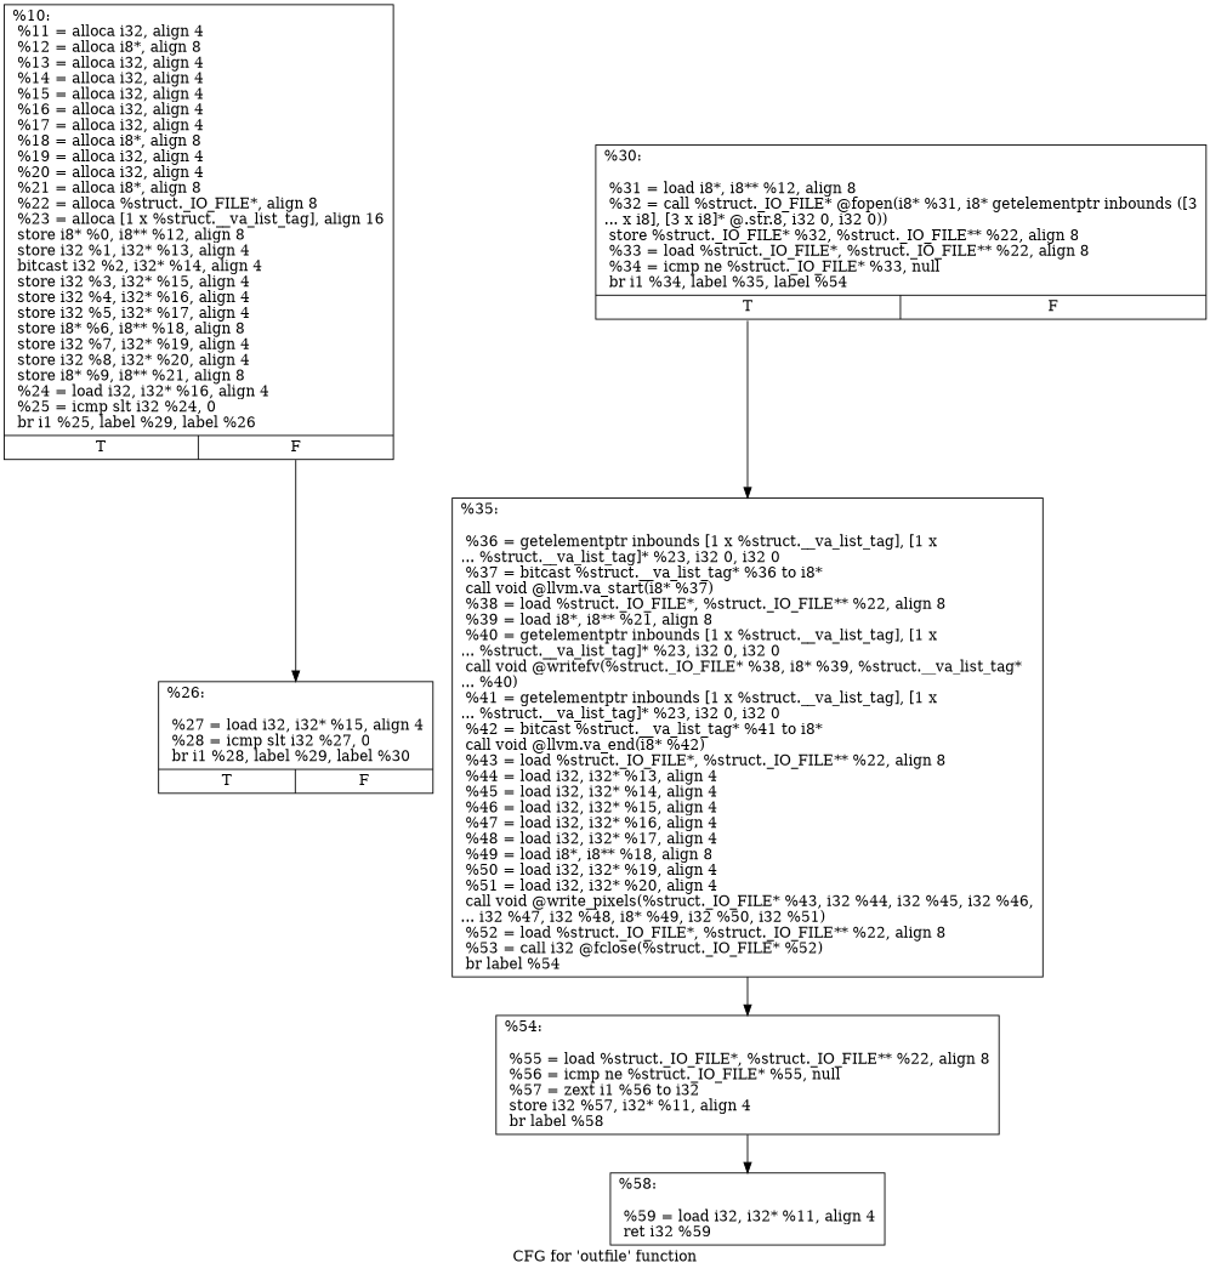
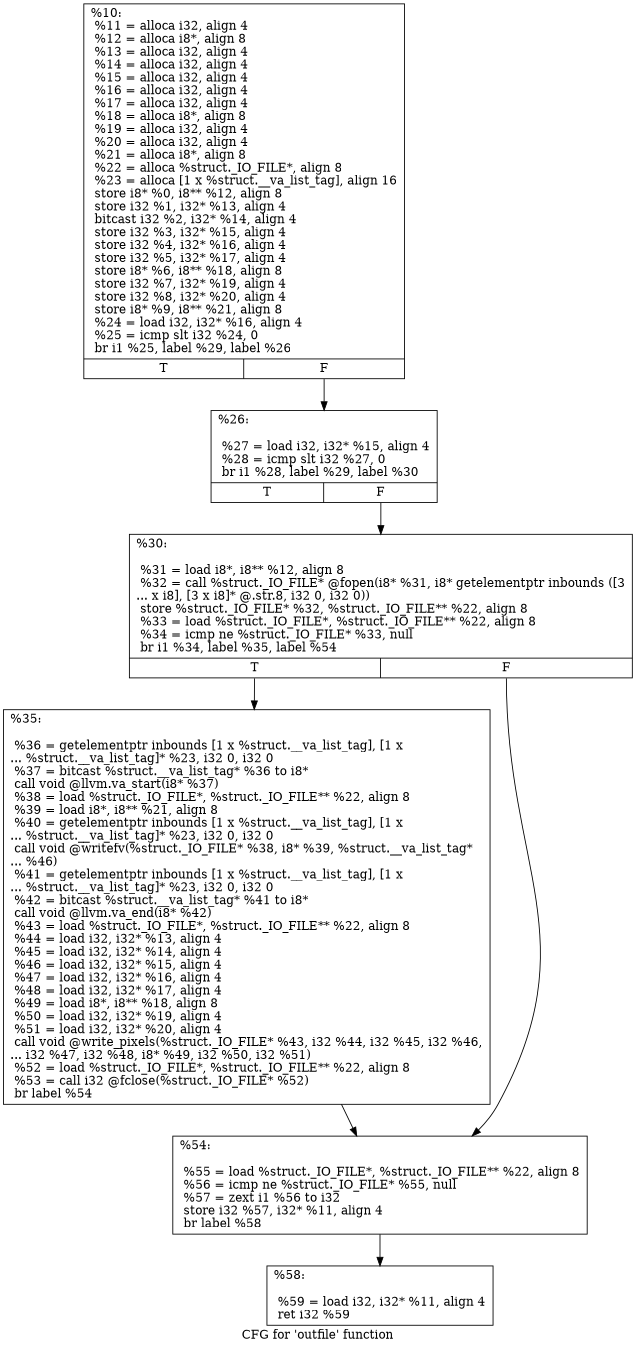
  digraph {
    label="CFG for 'outfile' function"
    node [shape=record]
    edge [tailport=s1]
    n1 [label="{%10:\l  %11 = alloca i32, align 4\l  %12 = alloca i8*, align 8\l  %13 = alloca i32, align 4\l  %14 = alloca i32, align 4\l  %15 = alloca i32, align 4\l  %16 = alloca i32, align 4\l  %17 = alloca i32, align 4\l  %18 = alloca i8*, align 8\l  %19 = alloca i32, align 4\l  %20 = alloca i32, align 4\l  %21 = alloca i8*, align 8\l  %22 = alloca %struct._IO_FILE*, align 8\l  %23 = alloca [1 x %struct.__va_list_tag], align 16\l  store i8* %0, i8** %12, align 8\l  store i32 %1, i32* %13, align 4\l  bitcast i32 %2, i32* %14, align 4\l  store i32 %3, i32* %15, align 4\l  store i32 %4, i32* %16, align 4\l  store i32 %5, i32* %17, align 4\l  store i8* %6, i8** %18, align 8\l  store i32 %7, i32* %19, align 4\l  store i32 %8, i32* %20, align 4\l  store i8* %9, i8** %21, align 8\l  %24 = load i32, i32* %16, align 4\l  %25 = icmp slt i32 %24, 0\l  br i1 %25, label %29, label %26\l|{<s0>T|<s1>F}}"]
    n2 [label="{%26:\l\l  %27 = load i32, i32* %15, align 4\l  %28 = icmp slt i32 %27, 0\l  br i1 %28, label %29, label %30\l|{<s0>T|<s1>F}}"]
    n3 [label="{%30:\l\l  %31 = load i8*, i8** %12, align 8\l  %32 = call %struct._IO_FILE* @fopen(i8* %31, i8* getelementptr inbounds ([3\l... x i8], [3 x i8]* @.str.8, i32 0, i32 0))\l  store %struct._IO_FILE* %32, %struct._IO_FILE** %22, align 8\l  %33 = load %struct._IO_FILE*, %struct._IO_FILE** %22, align 8\l  %34 = icmp ne %struct._IO_FILE* %33, null\l  br i1 %34, label %35, label %54\l|{<s0>T|<s1>F}}"]
    n4 [label="{%58:\l\l  %59 = load i32, i32* %11, align 4\l  ret i32 %59\l}"]
-   n5 [label="{%35:\l\l  %36 = getelementptr inbounds [1 x %struct.__va_list_tag], [1 x\l... %struct.__va_list_tag]* %23, i32 0, i32 0\l  %37 = bitcast %struct.__va_list_tag* %36 to i8*\l  call void @llvm.va_start(i8* %37)\l  %38 = load %struct._IO_FILE*, %struct._IO_FILE** %22, align 8\l  %39 = load i8*, i8** %21, align 8\l  %40 = getelementptr inbounds [1 x %struct.__va_list_tag], [1 x\l... %struct.__va_list_tag]* %23, i32 0, i32 0\l  call void @writefv(%struct._IO_FILE* %38, i8* %39, %struct.__va_list_tag*\l... %40)\l  %41 = getelementptr inbounds [1 x %struct.__va_list_tag], [1 x\l... %struct.__va_list_tag]* %23, i32 0, i32 0\l  %42 = bitcast %struct.__va_list_tag* %41 to i8*\l  call void @llvm.va_end(i8* %42)\l  %43 = load %struct._IO_FILE*, %struct._IO_FILE** %22, align 8\l  %44 = load i32, i32* %13, align 4\l  %45 = load i32, i32* %14, align 4\l  %46 = load i32, i32* %15, align 4\l  %47 = load i32, i32* %16, align 4\l  %48 = load i32, i32* %17, align 4\l  %49 = load i8*, i8** %18, align 8\l  %50 = load i32, i32* %19, align 4\l  %51 = load i32, i32* %20, align 4\l  call void @write_pixels(%struct._IO_FILE* %43, i32 %44, i32 %45, i32 %46,\l... i32 %47, i32 %48, i8* %49, i32 %50, i32 %51)\l  %52 = load %struct._IO_FILE*, %struct._IO_FILE** %22, align 8\l  %53 = call i32 @fclose(%struct._IO_FILE* %52)\l  br label %54\l}"]
+   n5 [label="{%35:\l\l  %36 = getelementptr inbounds [1 x %struct.__va_list_tag], [1 x\l... %struct.__va_list_tag]* %23, i32 0, i32 0\l  %37 = bitcast %struct.__va_list_tag* %36 to i8*\l  call void @llvm.va_start(i8* %37)\l  %38 = load %struct._IO_FILE*, %struct._IO_FILE** %22, align 8\l  %39 = load i8*, i8** %21, align 8\l  %40 = getelementptr inbounds [1 x %struct.__va_list_tag], [1 x\l... %struct.__va_list_tag]* %23, i32 0, i32 0\l  call void @writefv(%struct._IO_FILE* %38, i8* %39, %struct.__va_list_tag*\l... %46)\l  %41 = getelementptr inbounds [1 x %struct.__va_list_tag], [1 x\l... %struct.__va_list_tag]* %23, i32 0, i32 0\l  %42 = bitcast %struct.__va_list_tag* %41 to i8*\l  call void @llvm.va_end(i8* %42)\l  %43 = load %struct._IO_FILE*, %struct._IO_FILE** %22, align 8\l  %44 = load i32, i32* %13, align 4\l  %45 = load i32, i32* %14, align 4\l  %46 = load i32, i32* %15, align 4\l  %47 = load i32, i32* %16, align 4\l  %48 = load i32, i32* %17, align 4\l  %49 = load i8*, i8** %18, align 8\l  %50 = load i32, i32* %19, align 4\l  %51 = load i32, i32* %20, align 4\l  call void @write_pixels(%struct._IO_FILE* %43, i32 %44, i32 %45, i32 %46,\l... i32 %47, i32 %48, i8* %49, i32 %50, i32 %51)\l  %52 = load %struct._IO_FILE*, %struct._IO_FILE** %22, align 8\l  %53 = call i32 @fclose(%struct._IO_FILE* %52)\l  br label %54\l}"]
    n6 [label="{%54:\l\l  %55 = load %struct._IO_FILE*, %struct._IO_FILE** %22, align 8\l  %56 = icmp ne %struct._IO_FILE* %55, null\l  %57 = zext i1 %56 to i32\l  store i32 %57, i32* %11, align 4\l  br label %58\l}"]
    n1 -> n2
+   n2 -> n3
    n3 -> n5 [tailport=s0]
+   n3 -> n6
    n5 -> n6 [tailport=""]
    n6 -> n4 [tailport=""]
  }
